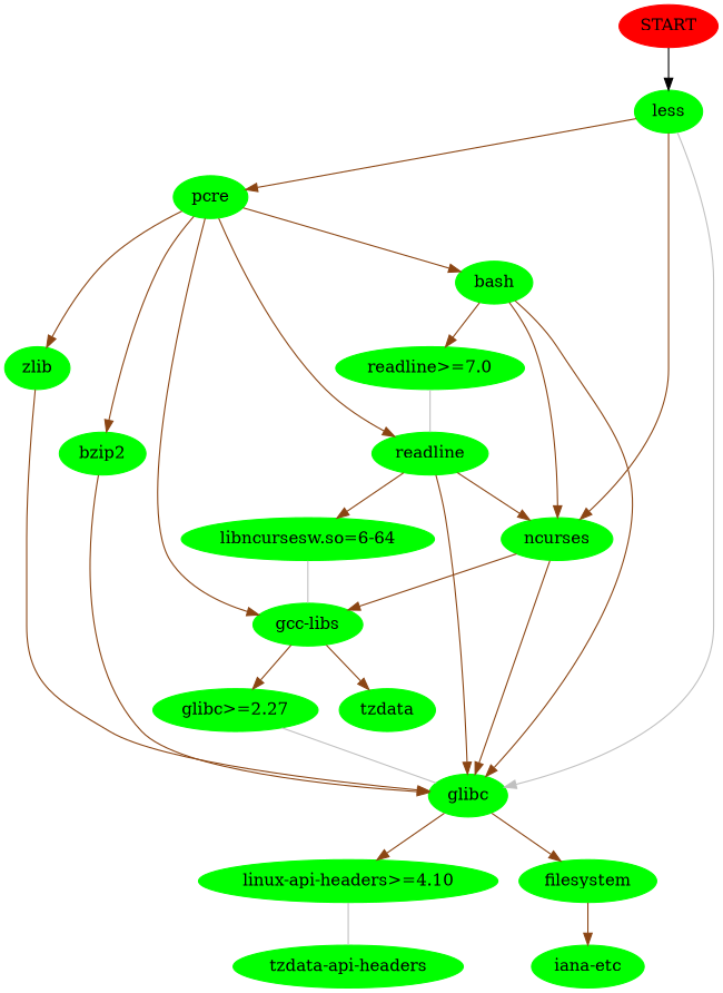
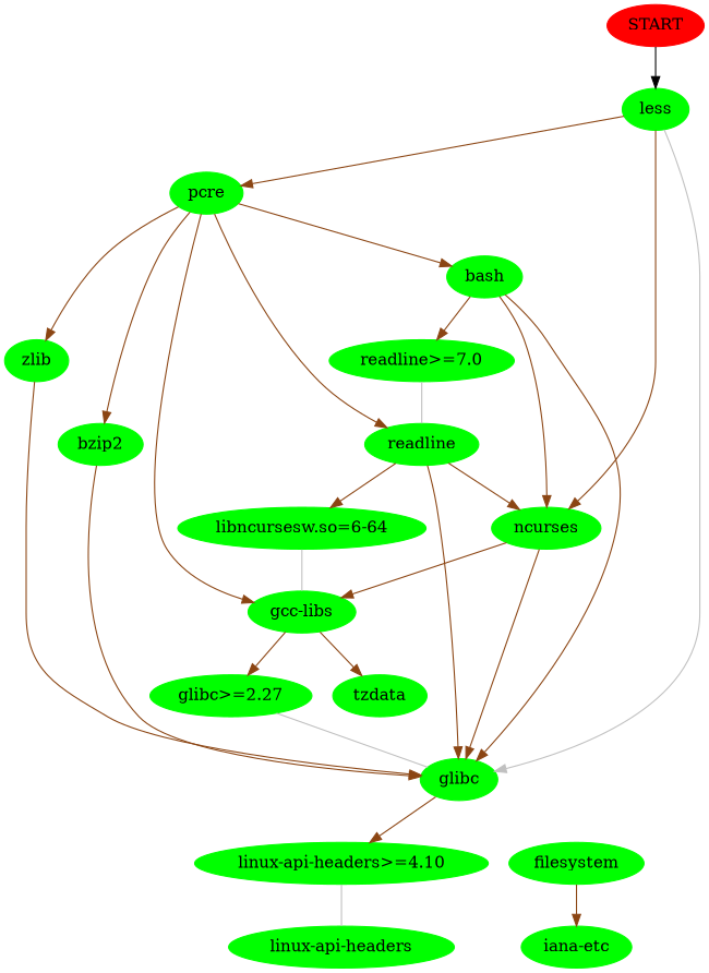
  digraph {
    node [color=green style=filled]
    edge [color=chocolate4]
    START [color=red]
    less
    glibc
    ncurses
    pcre
    "linux-api-headers>=4.10"
    filesystem
    "gcc-libs"
    readline
    zlib
    bzip2
    bash
-   "linux-api-headers" [label="tzdata-api-headers"]
+   "linux-api-headers"
    "iana-etc"
    tzdata
    "glibc>=2.27"
    "libncursesw.so=6-64"
    "readline>=7.0"
    START -> less [color=""]
    less -> glibc [color=grey]
    less -> ncurses
    less -> pcre
    glibc -> "linux-api-headers>=4.10"
-   glibc -> filesystem
    ncurses -> glibc
    ncurses -> "gcc-libs"
    pcre -> "gcc-libs"
    pcre -> readline
    pcre -> zlib
    pcre -> bzip2
    pcre -> bash
    "linux-api-headers>=4.10" -> "linux-api-headers" [arrowhead=none color=grey]
    filesystem -> "iana-etc"
    "gcc-libs" -> tzdata
    "gcc-libs" -> "glibc>=2.27"
    readline -> glibc
    readline -> ncurses
    readline -> "libncursesw.so=6-64"
    zlib -> glibc
    bzip2 -> glibc
    bash -> glibc
    bash -> ncurses
    bash -> "readline>=7.0"
    "glibc>=2.27" -> glibc [arrowhead=none color=grey]
    "libncursesw.so=6-64" -> "gcc-libs" [arrowhead=none color=grey]
    "readline>=7.0" -> readline [arrowhead=none color=grey]
  }
